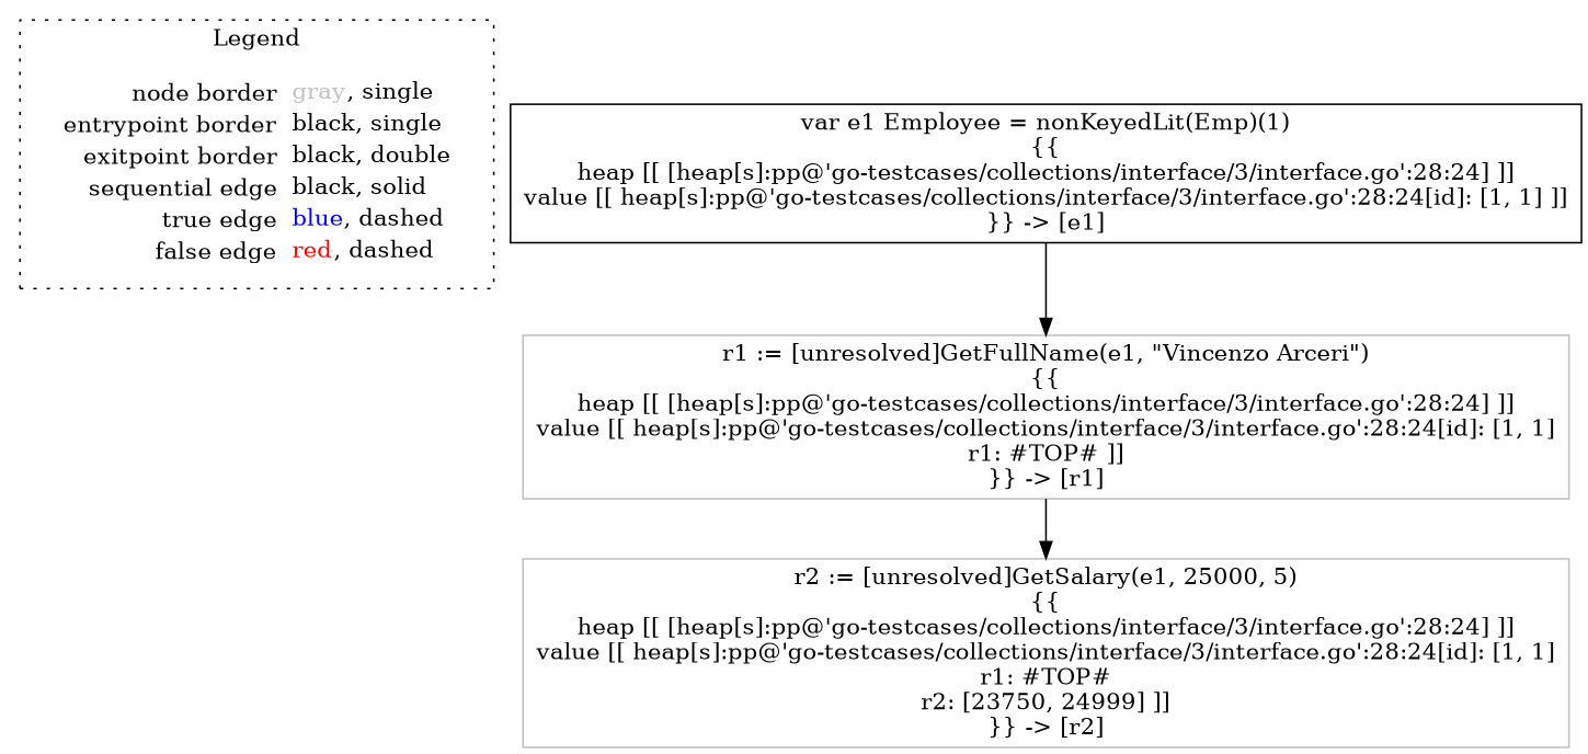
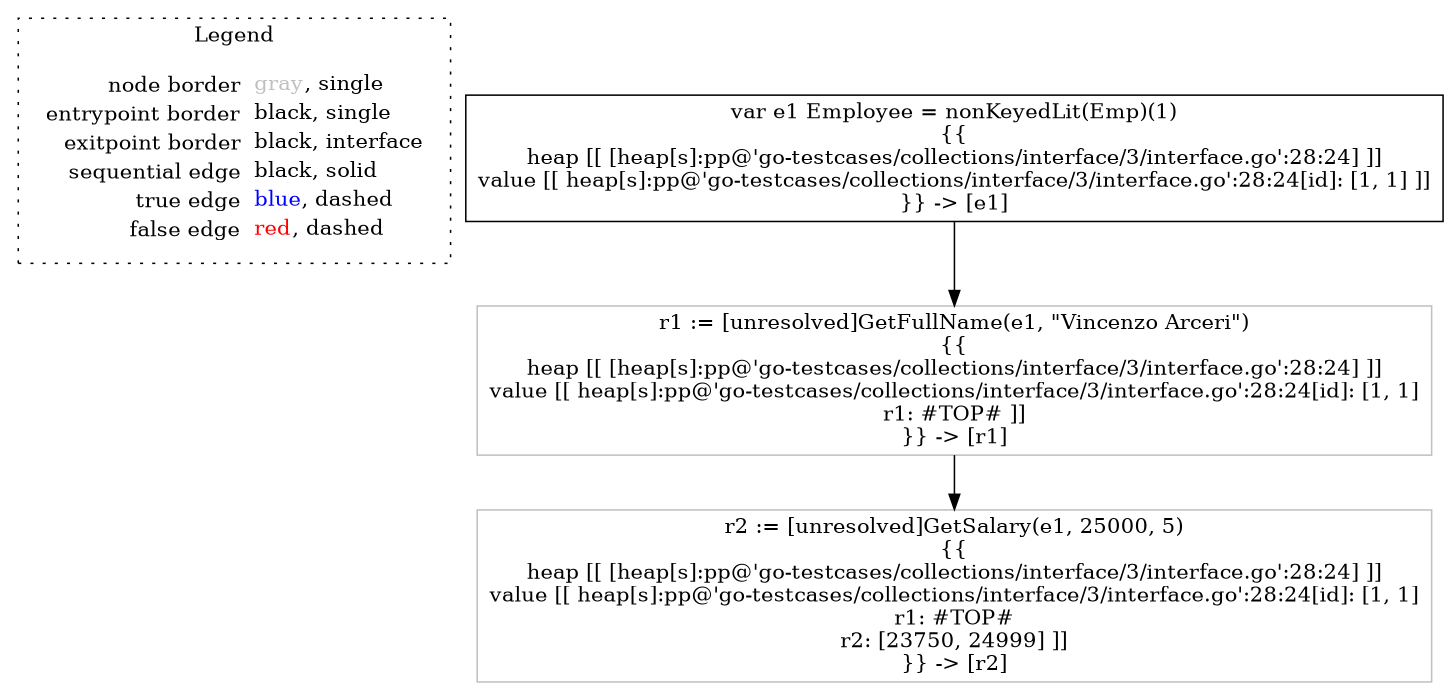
  digraph {
    node [shape=rect color=gray]
    edge [color=black]
-   n1 [label=<<table border="0" cellpadding="2" cellspacing="0" cellborder="0"><tr><td align="right">node border&nbsp;</td><td align="left"><font color="gray">gray</font>, single</td></tr><tr><td align="right">entrypoint border&nbsp;</td><td align="left"><font color="black">black</font>, single</td></tr><tr><td align="right">exitpoint border&nbsp;</td><td align="left"><font color="black">black</font>, double</td></tr><tr><td align="right">sequential edge&nbsp;</td><td align="left"><font color="black">black</font>, solid</td></tr><tr><td align="right">true edge&nbsp;</td><td align="left"><font color="blue">blue</font>, dashed</td></tr><tr><td align="right">false edge&nbsp;</td><td align="left"><font color="red">red</font>, dashed</td></tr></table>> shape=plaintext color=""]
+   n1 [label=<<table border="0" cellpadding="2" cellspacing="0" cellborder="0"><tr><td align="right">node border&nbsp;</td><td align="left"><font color="gray">gray</font>, single</td></tr><tr><td align="right">entrypoint border&nbsp;</td><td align="left"><font color="black">black</font>, single</td></tr><tr><td align="right">exitpoint border&nbsp;</td><td align="left"><font color="black">black</font>, interface</td></tr><tr><td align="right">sequential edge&nbsp;</td><td align="left"><font color="black">black</font>, solid</td></tr><tr><td align="right">true edge&nbsp;</td><td align="left"><font color="blue">blue</font>, dashed</td></tr><tr><td align="right">false edge&nbsp;</td><td align="left"><font color="red">red</font>, dashed</td></tr></table>> shape=plaintext color=""]
    n2 [color=black label=<var e1 Employee = nonKeyedLit(Emp)(1)<BR/>{{<BR/>heap [[ [heap[s]:pp@'go-testcases/collections/interface/3/interface.go':28:24] ]]<BR/>value [[ heap[s]:pp@'go-testcases/collections/interface/3/interface.go':28:24[id]: [1, 1] ]]<BR/>}} -&gt; [e1]>]
    n3 [label=<r1 := [unresolved]GetFullName(e1, &quot;Vincenzo Arceri&quot;)<BR/>{{<BR/>heap [[ [heap[s]:pp@'go-testcases/collections/interface/3/interface.go':28:24] ]]<BR/>value [[ heap[s]:pp@'go-testcases/collections/interface/3/interface.go':28:24[id]: [1, 1]<BR/>r1: #TOP# ]]<BR/>}} -&gt; [r1]>]
    n4 [label=<r2 := [unresolved]GetSalary(e1, 25000, 5)<BR/>{{<BR/>heap [[ [heap[s]:pp@'go-testcases/collections/interface/3/interface.go':28:24] ]]<BR/>value [[ heap[s]:pp@'go-testcases/collections/interface/3/interface.go':28:24[id]: [1, 1]<BR/>r1: #TOP#<BR/>r2: [23750, 24999] ]]<BR/>}} -&gt; [r2]>]
    subgraph cluster_1 {
      label=Legend
      style=dotted
      n1
    }
    n2 -> n3
    n3 -> n4
  }
